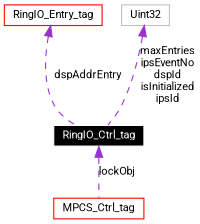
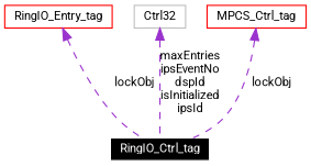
  digraph {
    fontname=Roboto
    node [color=red fillcolor=white fontname=Roboto fontsize=10 shape=record style=filled]
    edge [color=darkorchid3 dir=back fontname=Roboto fontsize=10 labelfontname=Helvetica labelfontsize=10 style=dashed]
    n1 [color=white fillcolor=black fontcolor=white height=0.2 label=RingIO_Ctrl_tag width=0.4]
    n2 [height=0.2 label=RingIO_Entry_tag width=0.4]
-   n3 [color=grey75 height=0.2 label=Uint32 width=0.4]
+   n3 [color=grey75 height=0.2 label=Ctrl32 width=0.4]
    n4 [height=0.2 label=MPCS_Ctrl_tag width=0.4]
-   n2 -> n1 [label=dspAddrEntry]
+   n2 -> n1 [label=lockObj]
    n3 -> n1 [label="maxEntries\nipsEventNo\ndspId\nisInitialized\nipsId"]
-   n1 -> n4 [label=lockObj]
+   n4 -> n1 [label=lockObj]
  }
